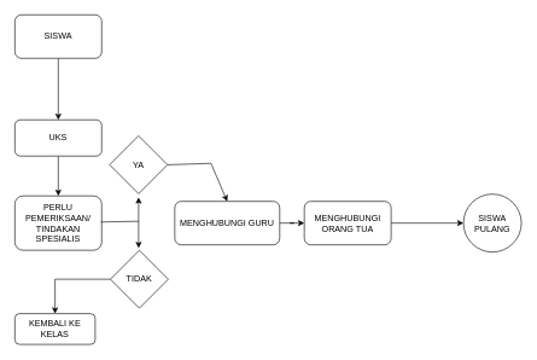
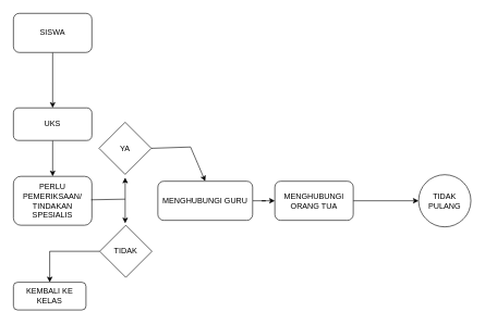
  <mxCell id="0" />
  <mxCell id="1" parent="0" />
  <mxCell id="2" value="" style="edgeStyle=orthogonalEdgeStyle;rounded=0;orthogonalLoop=1;jettySize=auto;html=1;" edge="1" parent="1" source="3" target="5"><mxGeometry relative="1" as="geometry" /></mxCell>
  <mxCell id="3" value="SISWA" style="rounded=1;whiteSpace=wrap;html=1;" vertex="1" parent="1"><mxGeometry x="20" y="20" width="120" height="60" as="geometry" /></mxCell>
  <mxCell id="4" value="" style="edgeStyle=orthogonalEdgeStyle;rounded=0;orthogonalLoop=1;jettySize=auto;html=1;" edge="1" parent="1" source="5" target="7"><mxGeometry relative="1" as="geometry" /></mxCell>
  <mxCell id="5" value="UKS" style="whiteSpace=wrap;html=1;rounded=1;" vertex="1" parent="1"><mxGeometry x="20" y="165" width="120" height="50" as="geometry" /></mxCell>
  <mxCell id="6" value="" style="edgeStyle=orthogonalEdgeStyle;rounded=0;orthogonalLoop=1;jettySize=auto;html=1;" edge="1" parent="1" source="17" target="13"><mxGeometry relative="1" as="geometry" /></mxCell>
  <mxCell id="7" value="PERLU PEMERIKSAAN/&lt;div&gt;TINDAKAN SPESIALIS&lt;/div&gt;" style="whiteSpace=wrap;html=1;rounded=1;" vertex="1" parent="1"><mxGeometry x="20" y="270" width="120" height="75" as="geometry" /></mxCell>
  <mxCell id="8" value="" style="edgeStyle=orthogonalEdgeStyle;rounded=0;orthogonalLoop=1;jettySize=auto;html=1;" edge="1" parent="1" source="9" target="11"><mxGeometry relative="1" as="geometry" /></mxCell>
  <mxCell id="9" value="MENGHUBUNGI GURU" style="whiteSpace=wrap;html=1;rounded=1;" vertex="1" parent="1"><mxGeometry x="241" y="277.5" width="145" height="60" as="geometry" /></mxCell>
  <mxCell id="10" value="" style="edgeStyle=orthogonalEdgeStyle;rounded=0;orthogonalLoop=1;jettySize=auto;html=1;" edge="1" parent="1" source="11" target="12"><mxGeometry relative="1" as="geometry" /></mxCell>
  <mxCell id="11" value="MENGHUBUNGI ORANG TUA" style="whiteSpace=wrap;html=1;rounded=1;" vertex="1" parent="1"><mxGeometry x="420" y="277.5" width="120" height="60" as="geometry" /></mxCell>
- <mxCell id="12" value="SISWA PULANG" style="ellipse;whiteSpace=wrap;html=1;rounded=1;" vertex="1" parent="1"><mxGeometry x="640" y="267.5" width="80" height="80" as="geometry" /></mxCell>
+ <mxCell id="12" value="TIDAK PULANG" style="ellipse;whiteSpace=wrap;html=1;rounded=1;" vertex="1" parent="1"><mxGeometry x="640" y="267.5" width="80" height="80" as="geometry" /></mxCell>
  <mxCell id="13" value="KEMBALI KE KELAS" style="whiteSpace=wrap;html=1;rounded=1;" vertex="1" parent="1"><mxGeometry x="20" y="432.5" width="111" height="42.5" as="geometry" /></mxCell>
  <mxCell id="14" value="" style="endArrow=classic;startArrow=classic;html=1;rounded=0;" edge="1" parent="1"><mxGeometry width="50" height="50" relative="1" as="geometry"><mxPoint x="191" y="342" as="sourcePoint" /><mxPoint x="191" y="272" as="targetPoint" /></mxGeometry></mxCell>
  <mxCell id="15" value="" style="endArrow=none;html=1;rounded=0;" edge="1" parent="1"><mxGeometry width="50" height="50" relative="1" as="geometry"><mxPoint x="139" y="306" as="sourcePoint" /><mxPoint x="191" y="305" as="targetPoint" /></mxGeometry></mxCell>
  <mxCell id="16" value="YA" style="rhombus;whiteSpace=wrap;html=1;" vertex="1" parent="1"><mxGeometry x="151" y="187" width="80" height="80" as="geometry" /></mxCell>
  <mxCell id="17" value="TIDAK" style="rhombus;whiteSpace=wrap;html=1;" vertex="1" parent="1"><mxGeometry x="152" y="345" width="80" height="80" as="geometry" /></mxCell>
  <mxCell id="18" value="" style="endArrow=classic;html=1;rounded=0;entryX=0.5;entryY=0;entryDx=0;entryDy=0;" edge="1" parent="1" target="9"><mxGeometry width="50" height="50" relative="1" as="geometry"><mxPoint x="231" y="227" as="sourcePoint" /><mxPoint x="321" y="227" as="targetPoint" /><Array as="points"><mxPoint x="291" y="225" /></Array></mxGeometry></mxCell>
